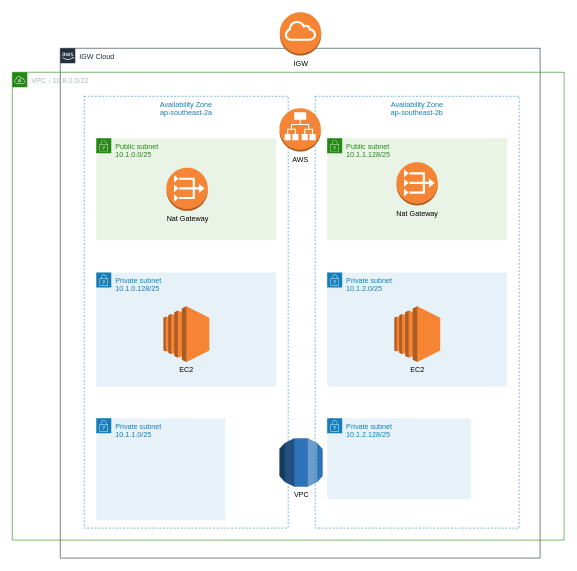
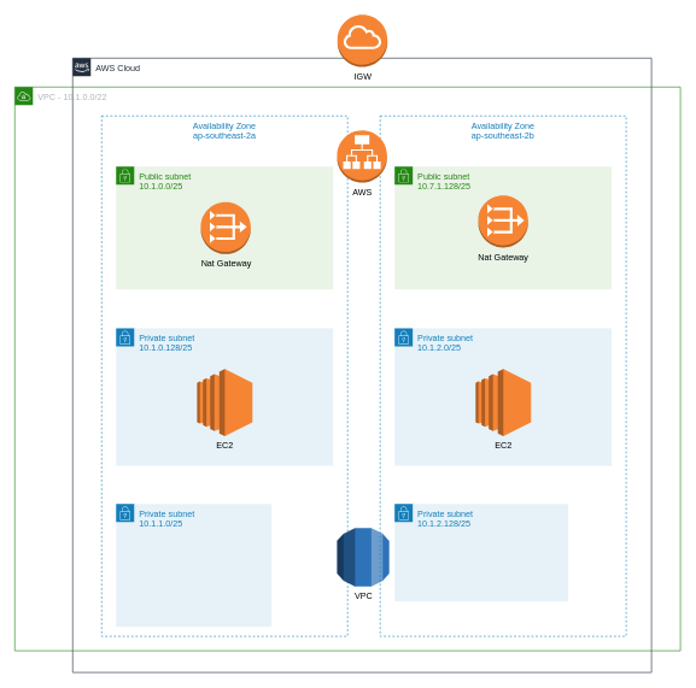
  <mxCell id="0" />
  <mxCell id="1" parent="0" />
- <mxCell id="2" value="IGW Cloud" style="points=[[0,0],[0.25,0],[0.5,0],[0.75,0],[1,0],[1,0.25],[1,0.5],[1,0.75],[1,1],[0.75,1],[0.5,1],[0.25,1],[0,1],[0,0.75],[0,0.5],[0,0.25]];outlineConnect=0;gradientColor=none;html=1;whiteSpace=wrap;fontSize=12;fontStyle=0;shape=mxgraph.aws4.group;grIcon=mxgraph.aws4.group_aws_cloud_alt;strokeColor=#232F3E;fillColor=#ffffff;verticalAlign=top;align=left;spacingLeft=30;fontColor=#232F3E;dashed=0;labelBackgroundColor=#ffffff;container=1;pointerEvents=0;collapsible=0;recursiveResize=0;" parent="1" vertex="1"><mxGeometry x="100" y="80" width="800" height="850" as="geometry" /></mxCell>
- <mxCell id="3" value="VPC - 10.8.0.0/22" style="points=[[0,0],[0.25,0],[0.5,0],[0.75,0],[1,0],[1,0.25],[1,0.5],[1,0.75],[1,1],[0.75,1],[0.5,1],[0.25,1],[0,1],[0,0.75],[0,0.5],[0,0.25]];outlineConnect=0;gradientColor=none;html=1;whiteSpace=wrap;fontSize=12;fontStyle=0;container=1;pointerEvents=0;collapsible=0;recursiveResize=0;shape=mxgraph.aws4.group;grIcon=mxgraph.aws4.group_vpc;strokeColor=#248814;fillColor=none;verticalAlign=top;align=left;spacingLeft=30;fontColor=#AAB7B8;dashed=0;" vertex="1" parent="1"><mxGeometry x="20" y="120" width="920" height="780" as="geometry" /></mxCell>
+ <mxCell id="2" value="AWS Cloud" style="points=[[0,0],[0.25,0],[0.5,0],[0.75,0],[1,0],[1,0.25],[1,0.5],[1,0.75],[1,1],[0.75,1],[0.5,1],[0.25,1],[0,1],[0,0.75],[0,0.5],[0,0.25]];outlineConnect=0;gradientColor=none;html=1;whiteSpace=wrap;fontSize=12;fontStyle=0;shape=mxgraph.aws4.group;grIcon=mxgraph.aws4.group_aws_cloud_alt;strokeColor=#232F3E;fillColor=#ffffff;verticalAlign=top;align=left;spacingLeft=30;fontColor=#232F3E;dashed=0;labelBackgroundColor=#ffffff;container=1;pointerEvents=0;collapsible=0;recursiveResize=0;" parent="1" vertex="1"><mxGeometry x="100" y="80" width="800" height="850" as="geometry" /></mxCell>
+ <mxCell id="3" value="VPC - 10.1.0.0/22" style="points=[[0,0],[0.25,0],[0.5,0],[0.75,0],[1,0],[1,0.25],[1,0.5],[1,0.75],[1,1],[0.75,1],[0.5,1],[0.25,1],[0,1],[0,0.75],[0,0.5],[0,0.25]];outlineConnect=0;gradientColor=none;html=1;whiteSpace=wrap;fontSize=12;fontStyle=0;container=1;pointerEvents=0;collapsible=0;recursiveResize=0;shape=mxgraph.aws4.group;grIcon=mxgraph.aws4.group_vpc;strokeColor=#248814;fillColor=none;verticalAlign=top;align=left;spacingLeft=30;fontColor=#AAB7B8;dashed=0;" vertex="1" parent="1"><mxGeometry x="20" y="120" width="920" height="780" as="geometry" /></mxCell>
  <mxCell id="4" value="Availability Zone&lt;br&gt;ap-southeast-2a" style="fillColor=none;strokeColor=#147EBA;dashed=1;verticalAlign=top;fontStyle=0;fontColor=#147EBA;whiteSpace=wrap;html=1;" vertex="1" parent="3"><mxGeometry x="120" y="40" width="340" height="720" as="geometry" /></mxCell>
  <mxCell id="5" value="Private subnet&lt;br&gt;10.1.1.0/25" style="points=[[0,0],[0.25,0],[0.5,0],[0.75,0],[1,0],[1,0.25],[1,0.5],[1,0.75],[1,1],[0.75,1],[0.5,1],[0.25,1],[0,1],[0,0.75],[0,0.5],[0,0.25]];outlineConnect=0;gradientColor=none;html=1;whiteSpace=wrap;fontSize=12;fontStyle=0;container=1;pointerEvents=0;collapsible=0;recursiveResize=0;shape=mxgraph.aws4.group;grIcon=mxgraph.aws4.group_security_group;grStroke=0;strokeColor=#147EBA;fillColor=#E6F2F8;verticalAlign=top;align=left;spacingLeft=30;fontColor=#147EBA;dashed=0;" vertex="1" parent="3"><mxGeometry x="140" y="577" width="215" height="170" as="geometry" /></mxCell>
  <mxCell id="6" value="Private subnet&lt;br&gt;10.1.0.128/25" style="points=[[0,0],[0.25,0],[0.5,0],[0.75,0],[1,0],[1,0.25],[1,0.5],[1,0.75],[1,1],[0.75,1],[0.5,1],[0.25,1],[0,1],[0,0.75],[0,0.5],[0,0.25]];outlineConnect=0;gradientColor=none;html=1;whiteSpace=wrap;fontSize=12;fontStyle=0;container=1;pointerEvents=0;collapsible=0;recursiveResize=0;shape=mxgraph.aws4.group;grIcon=mxgraph.aws4.group_security_group;grStroke=0;strokeColor=#147EBA;fillColor=#E6F2F8;verticalAlign=top;align=left;spacingLeft=30;fontColor=#147EBA;dashed=0;" vertex="1" parent="3"><mxGeometry x="140" y="334" width="300" height="190" as="geometry" /></mxCell>
  <mxCell id="7" value="EC2" style="outlineConnect=0;dashed=0;verticalLabelPosition=bottom;verticalAlign=top;align=center;html=1;shape=mxgraph.aws3.ec2;fillColor=#F58534;gradientColor=none;" vertex="1" parent="6"><mxGeometry x="112" y="56" width="76.5" height="93" as="geometry" /></mxCell>
  <mxCell id="8" value="Public subnet&lt;br&gt;10.1.0.0/25&amp;nbsp;" style="points=[[0,0],[0.25,0],[0.5,0],[0.75,0],[1,0],[1,0.25],[1,0.5],[1,0.75],[1,1],[0.75,1],[0.5,1],[0.25,1],[0,1],[0,0.75],[0,0.5],[0,0.25]];outlineConnect=0;gradientColor=none;html=1;whiteSpace=wrap;fontSize=12;fontStyle=0;container=1;pointerEvents=0;collapsible=0;recursiveResize=0;shape=mxgraph.aws4.group;grIcon=mxgraph.aws4.group_security_group;grStroke=0;strokeColor=#248814;fillColor=#E9F3E6;verticalAlign=top;align=left;spacingLeft=30;fontColor=#248814;dashed=0;" vertex="1" parent="3"><mxGeometry x="140" y="110" width="300" height="170" as="geometry" /></mxCell>
  <mxCell id="9" value="VPC" style="outlineConnect=0;dashed=0;verticalLabelPosition=bottom;verticalAlign=top;align=center;html=1;shape=mxgraph.aws3.rds;fillColor=#2E73B8;gradientColor=none;" vertex="1" parent="3"><mxGeometry x="445.5" y="610" width="72" height="81" as="geometry" /></mxCell>
  <mxCell id="10" value="Availability Zone&lt;br&gt;ap-southeast-2b" style="fillColor=none;strokeColor=#147EBA;dashed=1;verticalAlign=top;fontStyle=0;fontColor=#147EBA;whiteSpace=wrap;html=1;" vertex="1" parent="3"><mxGeometry x="505" y="40" width="340" height="720" as="geometry" /></mxCell>
  <mxCell id="11" value="Private subnet&lt;br&gt;10.1.2.128/25" style="points=[[0,0],[0.25,0],[0.5,0],[0.75,0],[1,0],[1,0.25],[1,0.5],[1,0.75],[1,1],[0.75,1],[0.5,1],[0.25,1],[0,1],[0,0.75],[0,0.5],[0,0.25]];outlineConnect=0;gradientColor=none;html=1;whiteSpace=wrap;fontSize=12;fontStyle=0;container=1;pointerEvents=0;collapsible=0;recursiveResize=0;shape=mxgraph.aws4.group;grIcon=mxgraph.aws4.group_security_group;grStroke=0;strokeColor=#147EBA;fillColor=#E6F2F8;verticalAlign=top;align=left;spacingLeft=30;fontColor=#147EBA;dashed=0;" vertex="1" parent="3"><mxGeometry x="525" y="577" width="240" height="135" as="geometry" /></mxCell>
  <mxCell id="12" value="Private subnet&lt;br&gt;10.1.2.0/25" style="points=[[0,0],[0.25,0],[0.5,0],[0.75,0],[1,0],[1,0.25],[1,0.5],[1,0.75],[1,1],[0.75,1],[0.5,1],[0.25,1],[0,1],[0,0.75],[0,0.5],[0,0.25]];outlineConnect=0;gradientColor=none;html=1;whiteSpace=wrap;fontSize=12;fontStyle=0;container=1;pointerEvents=0;collapsible=0;recursiveResize=0;shape=mxgraph.aws4.group;grIcon=mxgraph.aws4.group_security_group;grStroke=0;strokeColor=#147EBA;fillColor=#E6F2F8;verticalAlign=top;align=left;spacingLeft=30;fontColor=#147EBA;dashed=0;" vertex="1" parent="3"><mxGeometry x="525" y="334" width="300" height="190" as="geometry" /></mxCell>
  <mxCell id="13" value="EC2" style="outlineConnect=0;dashed=0;verticalLabelPosition=bottom;verticalAlign=top;align=center;html=1;shape=mxgraph.aws3.ec2;fillColor=#F58534;gradientColor=none;" vertex="1" parent="12"><mxGeometry x="112" y="56" width="76.5" height="93" as="geometry" /></mxCell>
- <mxCell id="14" value="Public subnet&lt;br&gt;10.1.1.128/25" style="points=[[0,0],[0.25,0],[0.5,0],[0.75,0],[1,0],[1,0.25],[1,0.5],[1,0.75],[1,1],[0.75,1],[0.5,1],[0.25,1],[0,1],[0,0.75],[0,0.5],[0,0.25]];outlineConnect=0;gradientColor=none;html=1;whiteSpace=wrap;fontSize=12;fontStyle=0;container=1;pointerEvents=0;collapsible=0;recursiveResize=0;shape=mxgraph.aws4.group;grIcon=mxgraph.aws4.group_security_group;grStroke=0;strokeColor=#248814;fillColor=#E9F3E6;verticalAlign=top;align=left;spacingLeft=30;fontColor=#248814;dashed=0;" vertex="1" parent="3"><mxGeometry x="525" y="110" width="300" height="170" as="geometry" /></mxCell>
+ <mxCell id="14" value="Public subnet&lt;br&gt;10.7.1.128/25" style="points=[[0,0],[0.25,0],[0.5,0],[0.75,0],[1,0],[1,0.25],[1,0.5],[1,0.75],[1,1],[0.75,1],[0.5,1],[0.25,1],[0,1],[0,0.75],[0,0.5],[0,0.25]];outlineConnect=0;gradientColor=none;html=1;whiteSpace=wrap;fontSize=12;fontStyle=0;container=1;pointerEvents=0;collapsible=0;recursiveResize=0;shape=mxgraph.aws4.group;grIcon=mxgraph.aws4.group_security_group;grStroke=0;strokeColor=#248814;fillColor=#E9F3E6;verticalAlign=top;align=left;spacingLeft=30;fontColor=#248814;dashed=0;" vertex="1" parent="3"><mxGeometry x="525" y="110" width="300" height="170" as="geometry" /></mxCell>
  <mxCell id="15" value="AWS" style="outlineConnect=0;dashed=0;verticalLabelPosition=bottom;verticalAlign=top;align=center;html=1;shape=mxgraph.aws3.application_load_balancer;fillColor=#F58534;gradientColor=none;" vertex="1" parent="3"><mxGeometry x="445.5" y="60" width="69" height="72" as="geometry" /></mxCell>
  <mxCell id="16" value="Nat Gateway" style="outlineConnect=0;dashed=0;verticalLabelPosition=bottom;verticalAlign=top;align=center;html=1;shape=mxgraph.aws3.vpc_nat_gateway;fillColor=#F58534;gradientColor=none;" vertex="1" parent="3"><mxGeometry x="257" y="159" width="69" height="72" as="geometry" /></mxCell>
  <mxCell id="17" value="Nat Gateway" style="outlineConnect=0;dashed=0;verticalLabelPosition=bottom;verticalAlign=top;align=center;html=1;shape=mxgraph.aws3.vpc_nat_gateway;fillColor=#F58534;gradientColor=none;" vertex="1" parent="3"><mxGeometry x="640.5" y="150" width="69" height="72" as="geometry" /></mxCell>
  <mxCell id="18" value="IGW" style="outlineConnect=0;dashed=0;verticalLabelPosition=bottom;verticalAlign=top;align=center;html=1;shape=mxgraph.aws3.internet_gateway;fillColor=#F58534;gradientColor=none;" vertex="1" parent="1"><mxGeometry x="466" y="20" width="69" height="72" as="geometry" /></mxCell>
